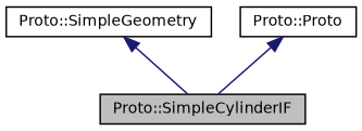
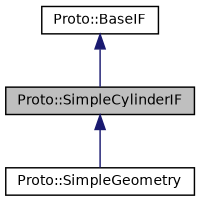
  digraph {
    node [color=black fillcolor=white fontname=Helvetica fontsize=10 shape=record style=filled]
    edge [color=midnightblue dir=back fontname=Helvetica fontsize=10 labelfontname=Helvetica labelfontsize=10 style=solid]
    n1 [fillcolor=grey75 fontcolor=black height=0.2 label="Proto::SimpleCylinderIF" width=0.4]
    n2 [height=0.2 label="Proto::SimpleGeometry" width=0.4]
-   n3 [height=0.2 label="Proto::Proto" width=0.4]
-   n2 -> n1
+   n3 [height=0.2 label="Proto::BaseIF" width=0.4]
+   n1 -> n2
    n3 -> n1
  }
